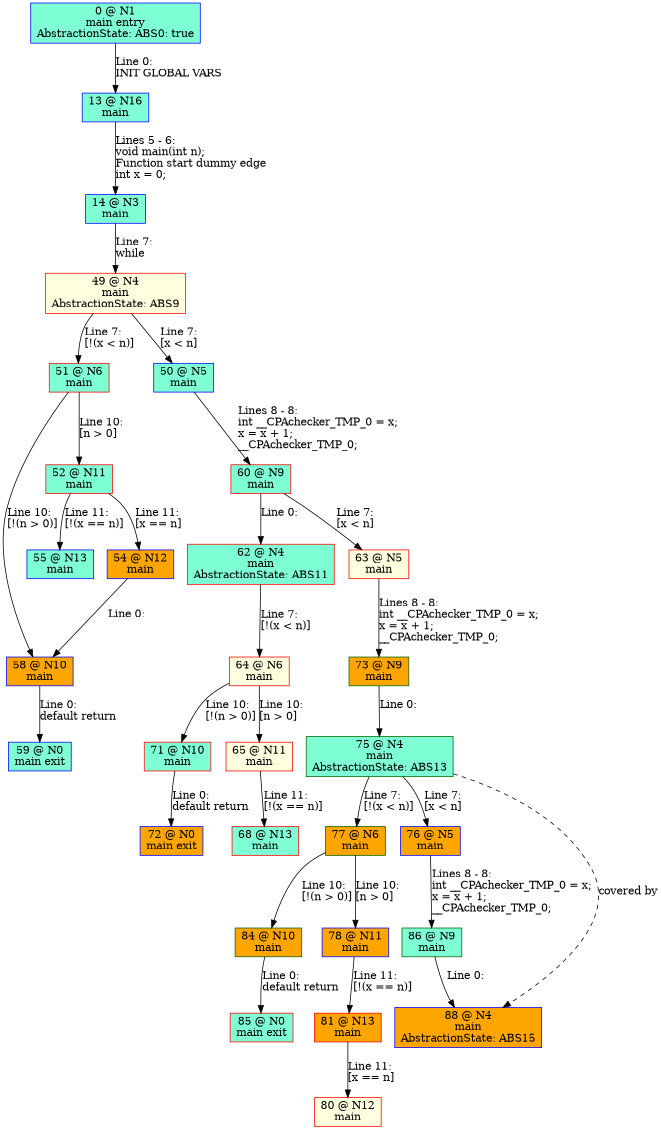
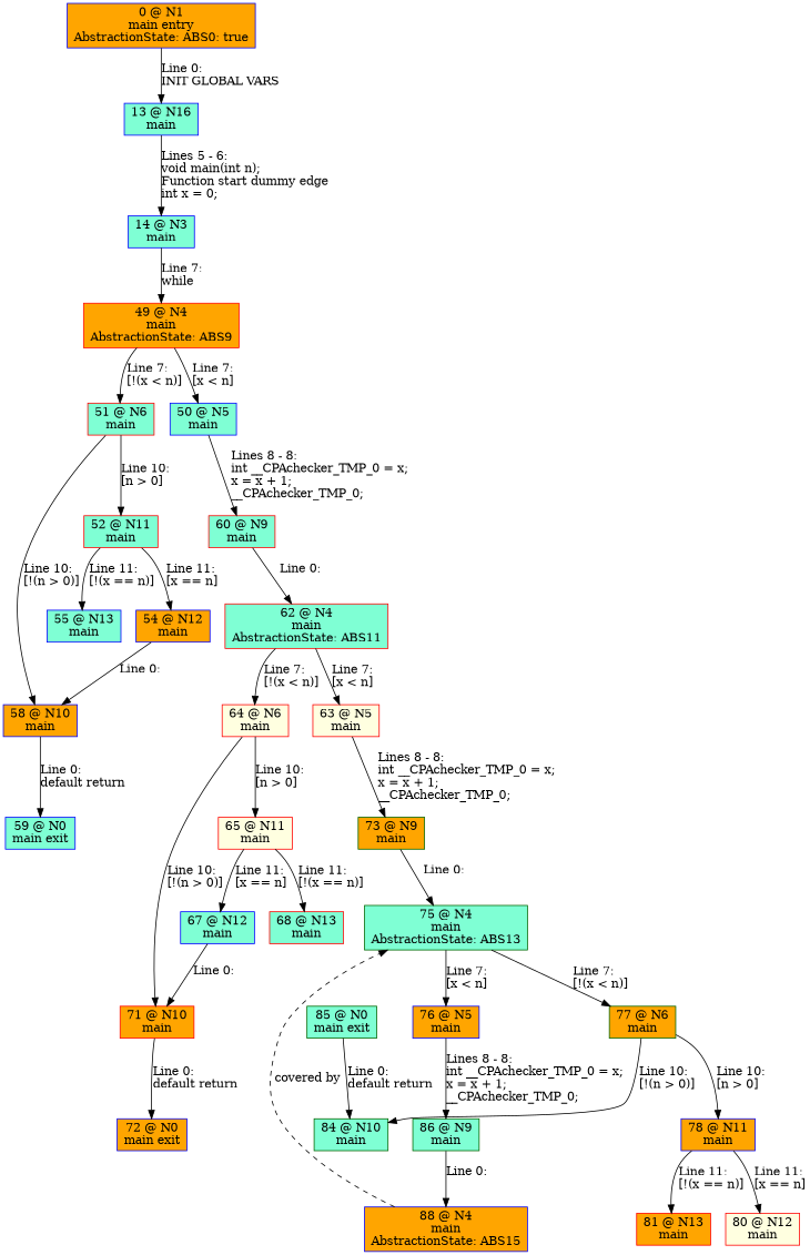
  digraph {
    node [color=blue fillcolor=aquamarine shape=box style=filled]
-   n1 [label="0 @ N1\nmain entry\nAbstractionState: ABS0: true\n"]
+   n1 [fillcolor=orange label="0 @ N1\nmain entry\nAbstractionState: ABS0: true\n"]
    n2 [label="13 @ N16\nmain\n"]
    n3 [label="14 @ N3\nmain\n"]
-   n4 [color=red fillcolor=lightyellow label="49 @ N4\nmain\nAbstractionState: ABS9\n"]
+   n4 [color=red fillcolor=orange label="49 @ N4\nmain\nAbstractionState: ABS9\n"]
    n5 [color=red label="51 @ N6\nmain\n"]
    n6 [label="50 @ N5\nmain\n"]
    n7 [fillcolor=orange label="58 @ N10\nmain\n"]
    n8 [color=red label="52 @ N11\nmain\n"]
    n9 [color=red label="60 @ N9\nmain\n"]
    n10 [label="59 @ N0\nmain exit\n"]
    n11 [label="55 @ N13\nmain\n"]
    n12 [fillcolor=orange label="54 @ N12\nmain\n"]
    n13 [color=red label="62 @ N4\nmain\nAbstractionState: ABS11\n"]
    n14 [color=red fillcolor=lightyellow label="64 @ N6\nmain\n"]
    n15 [color=red fillcolor=lightyellow label="63 @ N5\nmain\n"]
-   n16 [color=red label="71 @ N10\nmain\n"]
+   n16 [color=red fillcolor=orange label="71 @ N10\nmain\n"]
    n17 [color=red fillcolor=lightyellow label="65 @ N11\nmain\n"]
    n18 [color=darkgreen fillcolor=orange label="73 @ N9\nmain\n"]
    n19 [fillcolor=orange label="72 @ N0\nmain exit\n"]
    n20 [color=red label="68 @ N13\nmain\n"]
+   n21 [label="67 @ N12\nmain\n"]
    n22 [color=darkgreen label="75 @ N4\nmain\nAbstractionState: ABS13\n"]
    n23 [color=darkgreen fillcolor=orange label="77 @ N6\nmain\n"]
    n24 [fillcolor=orange label="76 @ N5\nmain\n"]
-   n25 [color=darkgreen fillcolor=orange label="84 @ N10\nmain\n"]
+   n25 [color=darkgreen label="84 @ N10\nmain\n"]
    n26 [fillcolor=orange label="78 @ N11\nmain\n"]
    n27 [color=darkgreen label="86 @ N9\nmain\n"]
-   n28 [color=red label="85 @ N0\nmain exit\n"]
+   n28 [color=darkgreen label="85 @ N0\nmain exit\n"]
    n29 [color=red fillcolor=orange label="81 @ N13\nmain\n"]
    n30 [color=red fillcolor=lightyellow label="80 @ N12\nmain\n"]
    n31 [fillcolor=orange label="88 @ N4\nmain\nAbstractionState: ABS15\n"]
    n1 -> n2 [label="Line 0: \lINIT GLOBAL VARS\l"]
    n2 -> n3 [label="Lines 5 - 6: \lvoid main(int n);\lFunction start dummy edge\lint x = 0;\l"]
    n3 -> n4 [label="Line 7: \lwhile\l"]
    n4 -> n5 [label="Line 7: \l[!(x < n)]\l"]
    n4 -> n6 [label="Line 7: \l[x < n]\l"]
    n5 -> n7 [label="Line 10: \l[!(n > 0)]\l"]
    n5 -> n8 [label="Line 10: \l[n > 0]\l"]
    n6 -> n9 [label="Lines 8 - 8: \lint __CPAchecker_TMP_0 = x;\lx = x + 1;\l__CPAchecker_TMP_0;\l"]
    n7 -> n10 [label="Line 0: \ldefault return\l"]
    n8 -> n11 [label="Line 11: \l[!(x == n)]\l"]
    n8 -> n12 [label="Line 11: \l[x == n]\l"]
    n9 -> n13 [label="Line 0: \l\l"]
    n12 -> n7 [label="Line 0: \l\l"]
    n13 -> n14 [label="Line 7: \l[!(x < n)]\l"]
-   n9 -> n15 [label="Line 7: \l[x < n]\l"]
+   n13 -> n15 [label="Line 7: \l[x < n]\l"]
    n14 -> n16 [label="Line 10: \l[!(n > 0)]\l"]
    n14 -> n17 [label="Line 10: \l[n > 0]\l"]
    n15 -> n18 [label="Lines 8 - 8: \lint __CPAchecker_TMP_0 = x;\lx = x + 1;\l__CPAchecker_TMP_0;\l"]
    n16 -> n19 [label="Line 0: \ldefault return\l"]
    n17 -> n20 [label="Line 11: \l[!(x == n)]\l"]
+   n17 -> n21 [label="Line 11: \l[x == n]\l"]
    n18 -> n22 [label="Line 0: \l\l"]
+   n21 -> n16 [label="Line 0: \l\l"]
    n22 -> n23 [label="Line 7: \l[!(x < n)]\l"]
    n22 -> n24 [label="Line 7: \l[x < n]\l"]
    n23 -> n25 [label="Line 10: \l[!(n > 0)]\l"]
    n23 -> n26 [label="Line 10: \l[n > 0]\l"]
    n24 -> n27 [label="Lines 8 - 8: \lint __CPAchecker_TMP_0 = x;\lx = x + 1;\l__CPAchecker_TMP_0;\l"]
-   n25 -> n28 [label="Line 0: \ldefault return\l"]
+   n28 -> n25 [label="Line 0: \ldefault return\l"]
    n26 -> n29 [label="Line 11: \l[!(x == n)]\l"]
-   n29 -> n30 [label="Line 11: \l[x == n]\l"]
+   n26 -> n30 [label="Line 11: \l[x == n]\l"]
    n27 -> n31 [label="Line 0: \l\l"]
-   n22 -> n31 [label="covered by" style=dashed weight=0]
+   n31 -> n22 [label="covered by" style=dashed weight=0]
  }
